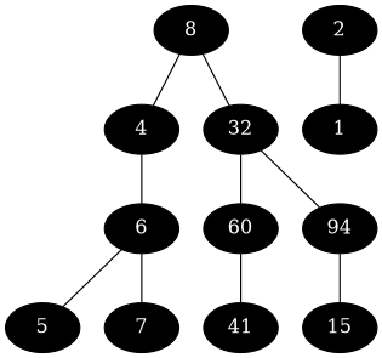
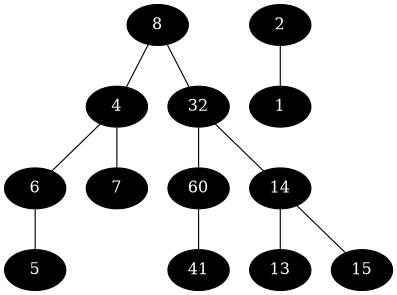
  graph {
    node [color=black fontcolor=white style=filled]
    8
    4
    n3 [label=32]
    6
    n5 [label=60]
-   14 [label=94]
+   14
    2
    1
    5
    7
    n11 [label=41]
+   13
    15
    8 -- 4
    8 -- n3
    4 -- 6
    n3 -- n5
    n3 -- 14
    6 -- 5
-   6 -- 7
+   4 -- 7
    n5 -- n11
+   14 -- 13
    14 -- 15
    2 -- 1
  }
